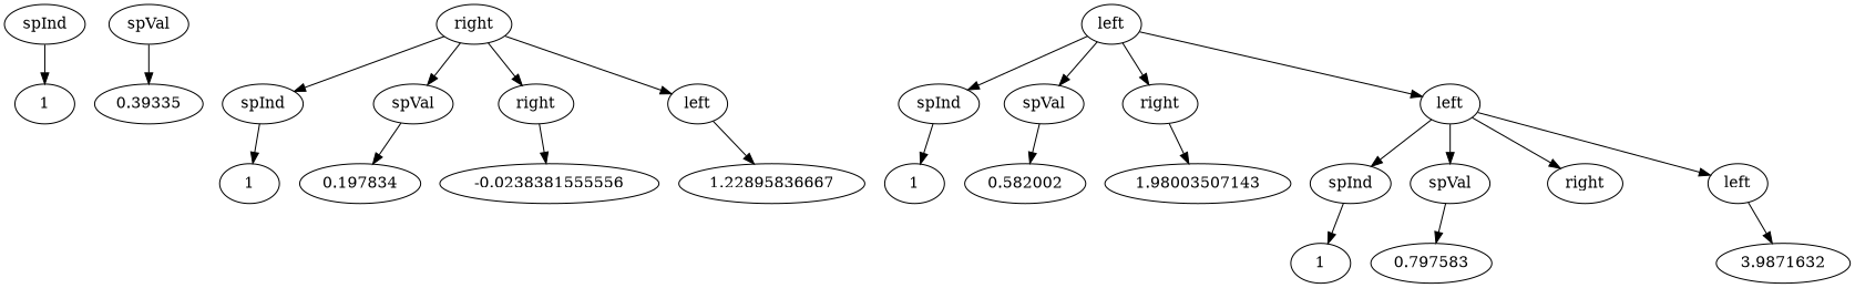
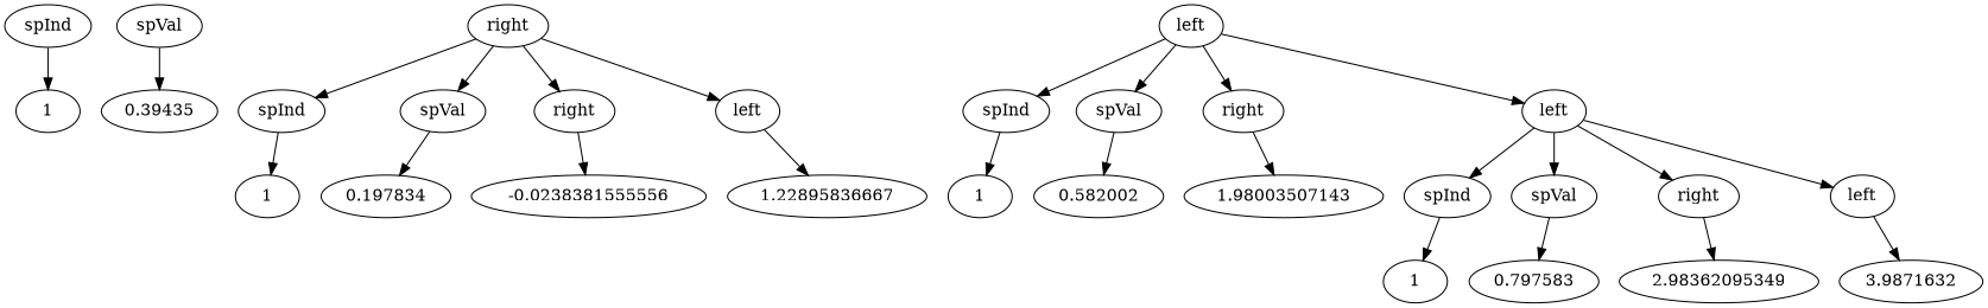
  digraph {
    n1 [label=spInd]
    n2 [label=1]
    n3 [label=spVal]
-   n4 [label=0.39335]
+   n4 [label=0.39435]
    n5 [label=right]
    n6 [label=spInd]
    n7 [label=spVal]
    n8 [label=right]
    n9 [label=left]
    n10 [label=1]
    n11 [label=0.197834]
    n12 [label=-0.0238381555556]
    n13 [label=1.22895836667]
    n14 [label=left]
    n15 [label=spInd]
    n16 [label=spVal]
    n17 [label=right]
    n18 [label=left]
    n19 [label=1]
    n20 [label=0.582002]
    n21 [label=1.98003507143]
    n22 [label=spInd]
    n23 [label=spVal]
    n24 [label=right]
    n25 [label=left]
    n26 [label=1]
    n27 [label=0.797583]
+   n28 [label=2.98362095349]
    n29 [label=3.9871632]
    n1 -> n2
    n3 -> n4
    n5 -> n6
    n5 -> n7
    n5 -> n8
    n5 -> n9
    n6 -> n10
    n7 -> n11
    n8 -> n12
    n9 -> n13
    n14 -> n15
    n14 -> n16
    n14 -> n17
    n14 -> n18
    n15 -> n19
    n16 -> n20
    n17 -> n21
    n18 -> n22
    n18 -> n23
    n18 -> n24
    n18 -> n25
    n22 -> n26
    n23 -> n27
+   n24 -> n28
    n25 -> n29
  }
